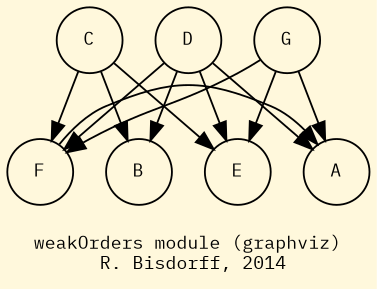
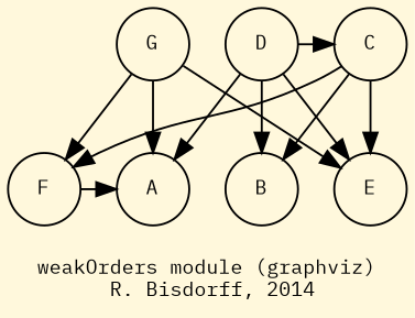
  digraph {
    bgcolor=cornsilk
    fontname="IBM Plex Mono"
    fontsize=10
    label="\nweakOrders module (graphviz)\n R. Bisdorff, 2014"
    ordering=out
    node [fontname="IBM Plex Mono" fontsize=10 shape=circle]
    edge [color=black fontname="IBM Plex Mono" style="setlinewidth(1)"]
    n1 [label=C]
    n2 [label=D]
    n3 [label=G]
    n4 [label=F]
    n5 [label=A]
    n6 [label=B]
    n7 [label=E]
    subgraph sub_1 {
      rank=same
      n1
      n2
      n3
    }
    subgraph sub_2 {
      rank=same
      n4
      n5
      n6
      n7
    }
    n1 -> n4
    n1 -> n6
    n1 -> n7
-   n2 -> n4
+   n2 -> n1
    n2 -> n5
    n2 -> n6
    n2 -> n7
    n3 -> n4
    n3 -> n5
    n3 -> n7
    n4 -> n5
  }
